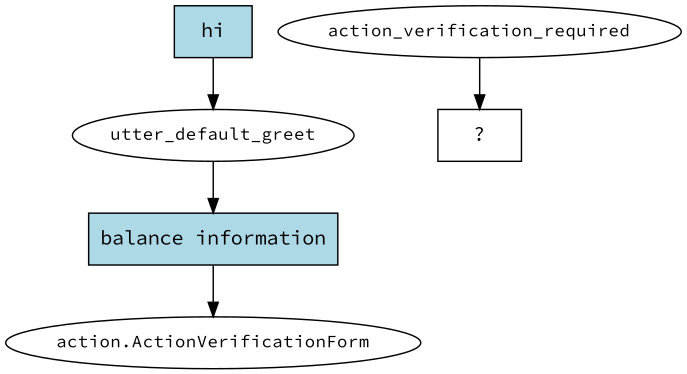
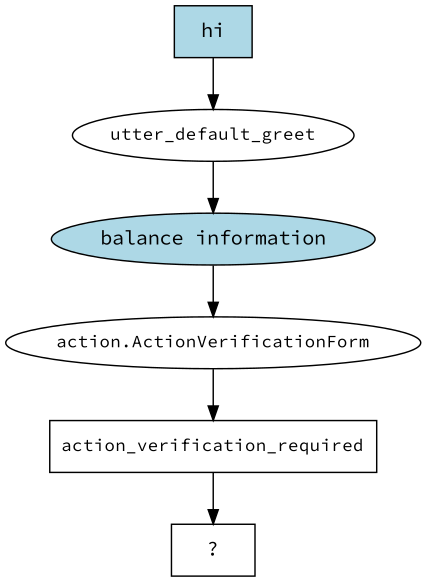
  digraph {
    fontname="Source Code Pro"
    node [fontname="Source Code Pro"]
    edge [fontname="Source Code Pro"]
    n1 [fillcolor=lightblue label=hi shape=rect style=filled]
    n2 [fontsize=12 label=utter_default_greet]
-   n3 [fillcolor=lightblue label="balance\ information" shape=rect style=filled]
+   n3 [fillcolor=lightblue label="balance\ information" shape=ellipse style=filled]
    n4 [fontsize=12 label="action.ActionVerificationForm"]
-   n5 [fontsize=12 label=action_verification_required]
+   n5 [fontsize=12 label=action_verification_required shape=box]
    n6 [label="  ?  " shape=rect]
    n1 -> n2
    n2 -> n3
    n3 -> n4
+   n4 -> n5
    n5 -> n6
  }
